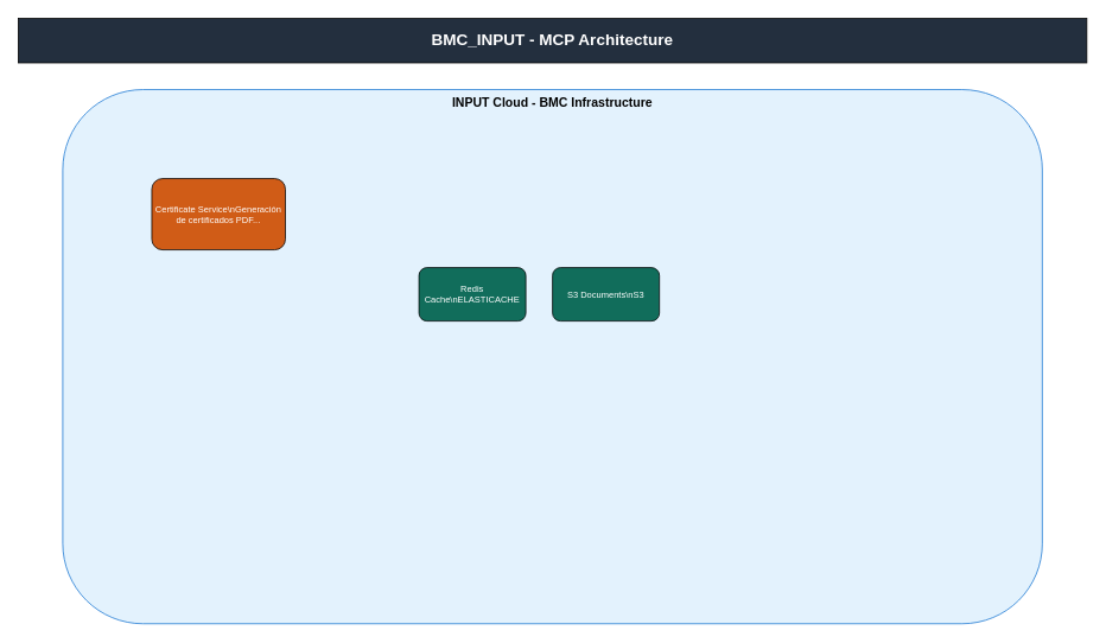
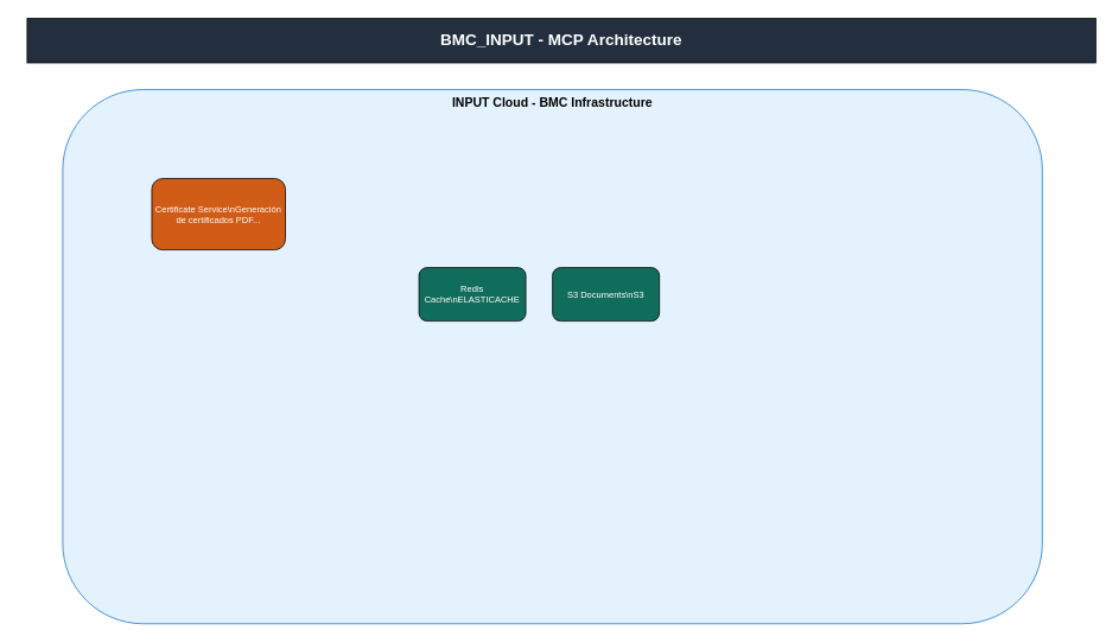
  <mxCell id="0" />
  <mxCell id="1" parent="0" />
- <mxCell id="2" value="BMC_INPUT - MCP Architecture" style="rounded=0;whiteSpace=wrap;html=1;fillColor=#232F3E;fontColor=#FFFFFF;fontSize=18;fontStyle=1;" vertex="1" parent="1"><mxGeometry x="20" y="20" width="1200" height="50" as="geometry" /></mxCell>
+ <mxCell id="2" value="BMC_INPUT - MCP Architecture" style="rounded=0;whiteSpace=wrap;html=1;fillColor=#232F3E;fontColor=#FFFFFF;fontSize=18;fontStyle=1;" vertex="1" parent="1"><mxGeometry x="30" y="20" width="1200" height="50" as="geometry" /></mxCell>
  <mxCell id="3" value="INPUT Cloud - BMC Infrastructure" style="rounded=1;whiteSpace=wrap;html=1;fillColor=#E3F2FD;strokeColor=#1976D2;fontSize=14;fontStyle=1;verticalAlign=top;" vertex="1" parent="1"><mxGeometry x="70" y="100" width="1100" height="600" as="geometry" /></mxCell>
  <mxCell id="4" value="Certificate Service\nGeneración de certificados PDF..." style="rounded=1;whiteSpace=wrap;html=1;fillColor=#D05C17;fontColor=#FFFFFF;fontSize=10;" vertex="1" parent="1"><mxGeometry x="170" y="200" width="150" height="80" as="geometry" /></mxCell>
  <mxCell id="5" value="Redis Cache\nELASTICACHE" style="rounded=1;whiteSpace=wrap;html=1;fillColor=#116D5B;fontColor=#FFFFFF;fontSize=10;" vertex="1" parent="1"><mxGeometry x="470" y="300" width="120" height="60" as="geometry" /></mxCell>
  <mxCell id="6" value="S3 Documents\nS3" style="rounded=1;whiteSpace=wrap;html=1;fillColor=#116D5B;fontColor=#FFFFFF;fontSize=10;" vertex="1" parent="1"><mxGeometry x="620" y="300" width="120" height="60" as="geometry" /></mxCell>
